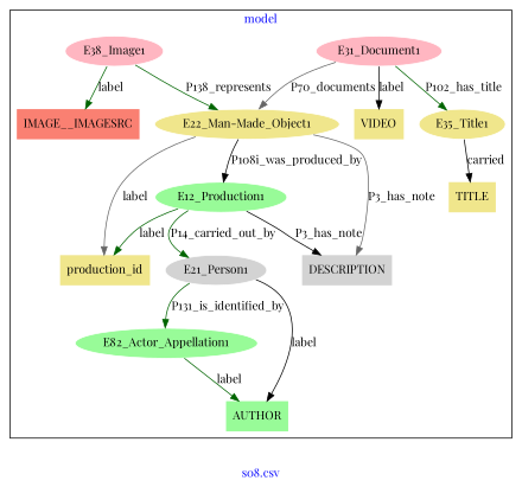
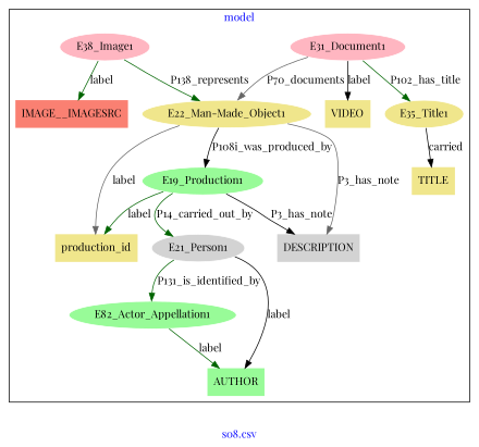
  digraph {
    fontcolor=blue
    fontname="Playfair Display"
    label="s08.csv"
    remincross=true
    node [color=white fillcolor=khaki fontname="Playfair Display" style=filled]
    edge [color=darkgreen fontcolor=black fontname="Playfair Display"]
    n1 [fillcolor=lightgrey label=E21_Person1]
    n2 [fillcolor=palegreen label=E82_Actor_Appellation1]
    n3 [fillcolor=lightpink label=E31_Document1]
    n4 [label=VIDEO shape=plaintext color=""]
-   n5 [fillcolor=palegreen label=E12_Production1]
+   n5 [fillcolor=palegreen label=E19_Production1]
    n6 [label="E22_Man-Made_Object1"]
    n7 [label=E35_Title1]
    n8 [fillcolor=palegreen label=AUTHOR shape=plaintext color=""]
    n9 [label=production_id shape=plaintext color=""]
    n10 [fillcolor=lightgrey label=DESCRIPTION shape=plaintext color=""]
    n11 [fillcolor=lightpink label=E38_Image1]
    n12 [fillcolor=salmon label=IMAGE__IMAGESRC shape=plaintext color=""]
    n13 [label=TITLE shape=plaintext color=""]
    subgraph cluster_1 {
      label=model
      n1
      n2
      n3
      n4
      n5
      n6
      n7
      n8
      n9
      n10
      n11
      n12
      n13
    }
    n1 -> n2 [label=P131_is_identified_by]
    n1 -> n8 [color=black label=label]
    n2 -> n8 [label=label]
    n3 -> n4 [color=black label=label]
    n3 -> n6 [color=gray40 label=P70_documents]
    n3 -> n7 [label=P102_has_title]
    n5 -> n1 [label=P14_carried_out_by]
    n5 -> n9 [label=label]
    n5 -> n10 [color=black label=P3_has_note]
    n6 -> n5 [color=black label=P108i_was_produced_by]
    n6 -> n9 [color=gray40 label=label]
    n6 -> n10 [color=gray40 label=P3_has_note]
    n7 -> n13 [color=black label=carried]
    n11 -> n6 [label=P138_represents]
    n11 -> n12 [label=label]
  }
